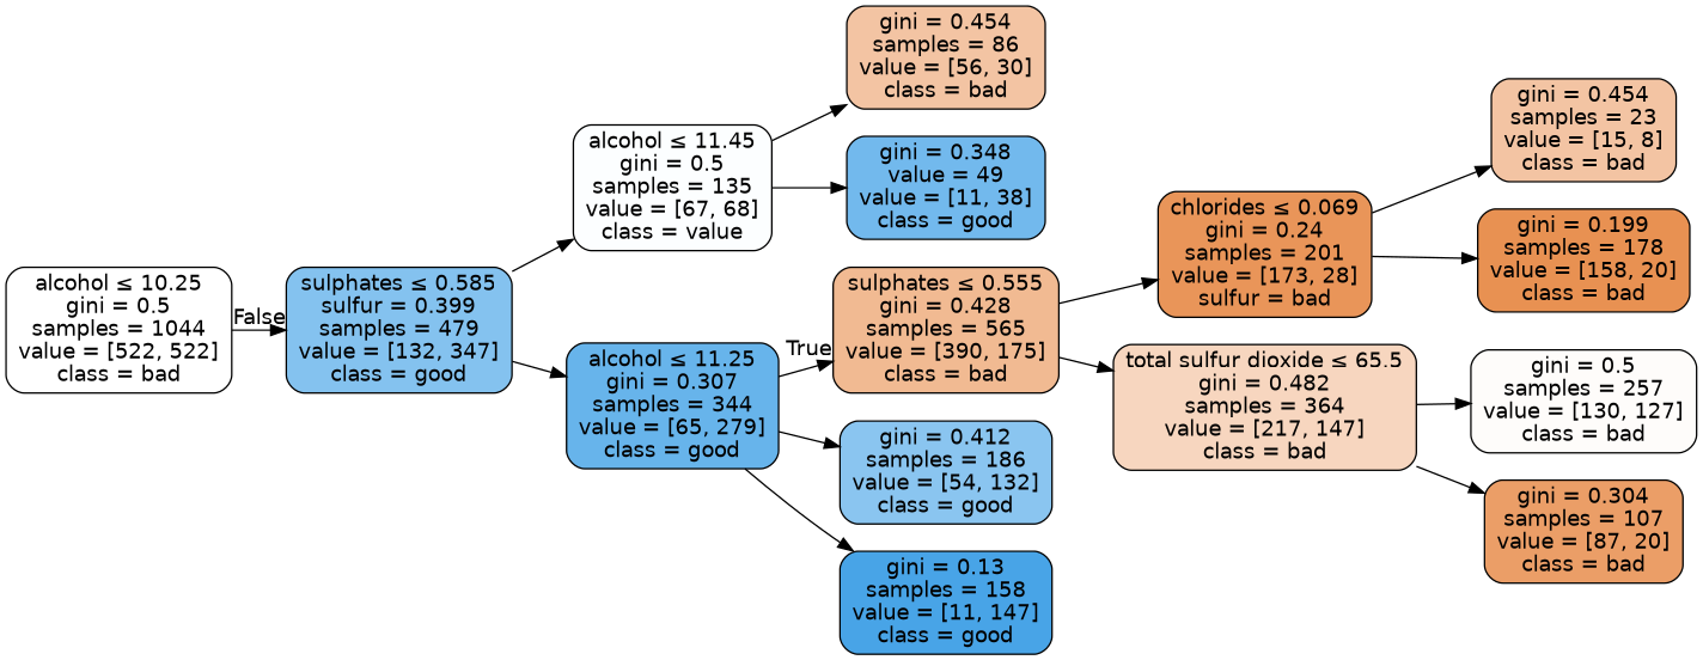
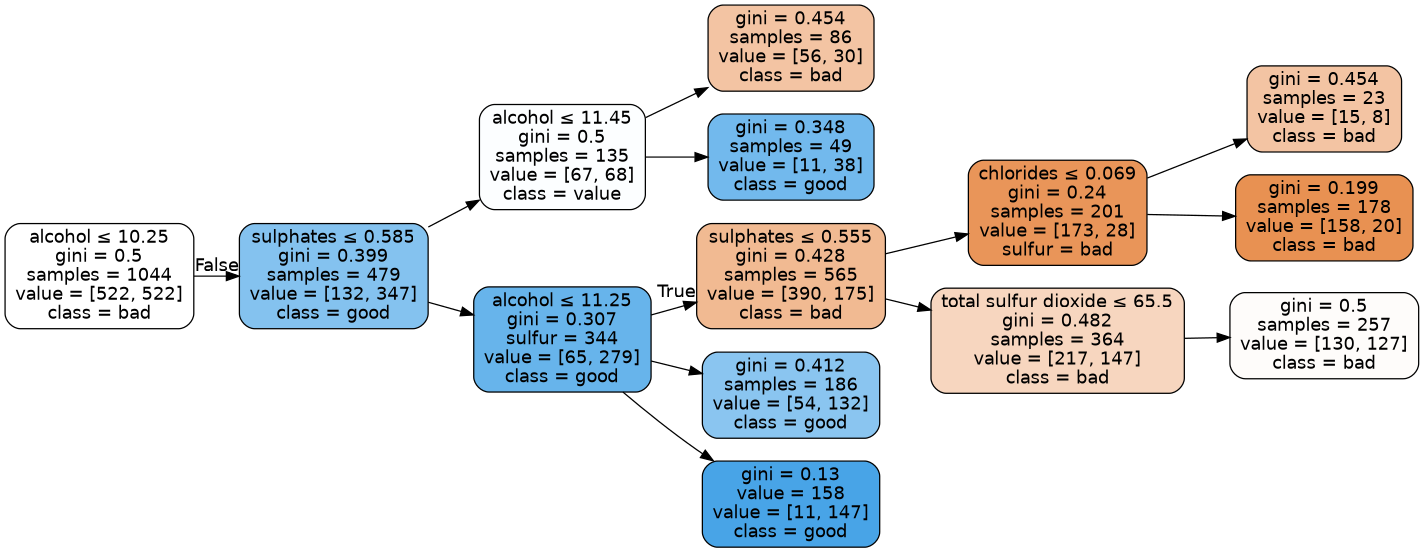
  digraph {
    rankdir=LR
    node [color=black fillcolor="#f3c4a3" fontname=helvetica shape=box style="filled, rounded"]
    edge [fontname=helvetica]
    n1 [fillcolor="#ffffff" label=<alcohol &le; 10.25<br/>gini = 0.5<br/>samples = 1044<br/>value = [522, 522]<br/>class = bad>]
-   n2 [fillcolor="#84c2ef" label=<sulphates &le; 0.585<br/>sulfur = 0.399<br/>samples = 479<br/>value = [132, 347]<br/>class = good>]
+   n2 [fillcolor="#84c2ef" label=<sulphates &le; 0.585<br/>gini = 0.399<br/>samples = 479<br/>value = [132, 347]<br/>class = good>]
    n3 [fillcolor="#f1ba92" label=<sulphates &le; 0.555<br/>gini = 0.428<br/>samples = 565<br/>value = [390, 175]<br/>class = bad>]
    n4 [fillcolor="#e99559" label=<chlorides &le; 0.069<br/>gini = 0.24<br/>samples = 201<br/>value = [173, 28]<br/>sulfur = bad>]
    n5 [fillcolor="#f7d6bf" label=<total sulfur dioxide &le; 65.5<br/>gini = 0.482<br/>samples = 364<br/>value = [217, 147]<br/>class = bad>]
    n6 [fillcolor="#fcfeff" label=<alcohol &le; 11.45<br/>gini = 0.5<br/>samples = 135<br/>value = [67, 68]<br/>class = value>]
-   n7 [fillcolor="#67b4eb" label=<alcohol &le; 11.25<br/>gini = 0.307<br/>samples = 344<br/>value = [65, 279]<br/>class = good>]
+   n7 [fillcolor="#67b4eb" label=<alcohol &le; 11.25<br/>gini = 0.307<br/>sulfur = 344<br/>value = [65, 279]<br/>class = good>]
    n8 [label=<gini = 0.454<br/>samples = 23<br/>value = [15, 8]<br/>class = bad>]
    n9 [fillcolor="#e89152" label=<gini = 0.199<br/>samples = 178<br/>value = [158, 20]<br/>class = bad>]
    n10 [fillcolor="#fefcfa" label=<gini = 0.5<br/>samples = 257<br/>value = [130, 127]<br/>class = bad>]
-   n11 [fillcolor="#eb9e67" label=<gini = 0.304<br/>samples = 107<br/>value = [87, 20]<br/>class = bad>]
    n12 [label=<gini = 0.454<br/>samples = 86<br/>value = [56, 30]<br/>class = bad>]
-   n13 [fillcolor="#72b9ed" label=<gini = 0.348<br/>value = 49<br/>value = [11, 38]<br/>class = good>]
+   n13 [fillcolor="#72b9ed" label=<gini = 0.348<br/>samples = 49<br/>value = [11, 38]<br/>class = good>]
    n14 [fillcolor="#8ac5f0" label=<gini = 0.412<br/>samples = 186<br/>value = [54, 132]<br/>class = good>]
-   n15 [fillcolor="#48a4e7" label=<gini = 0.13<br/>samples = 158<br/>value = [11, 147]<br/>class = good>]
+   n15 [fillcolor="#48a4e7" label=<gini = 0.13<br/>value = 158<br/>value = [11, 147]<br/>class = good>]
    n1 -> n2 [headlabel=False labelangle=-45 labeldistance=2.5]
    n2 -> n6
    n2 -> n7
    n3 -> n4
    n3 -> n5
    n4 -> n8
    n4 -> n9
    n5 -> n10
-   n5 -> n11
    n6 -> n12
    n6 -> n13
    n7 -> n3 [headlabel=True labelangle=45 labeldistance=2.5]
    n7 -> n14
    n7 -> n15
  }
